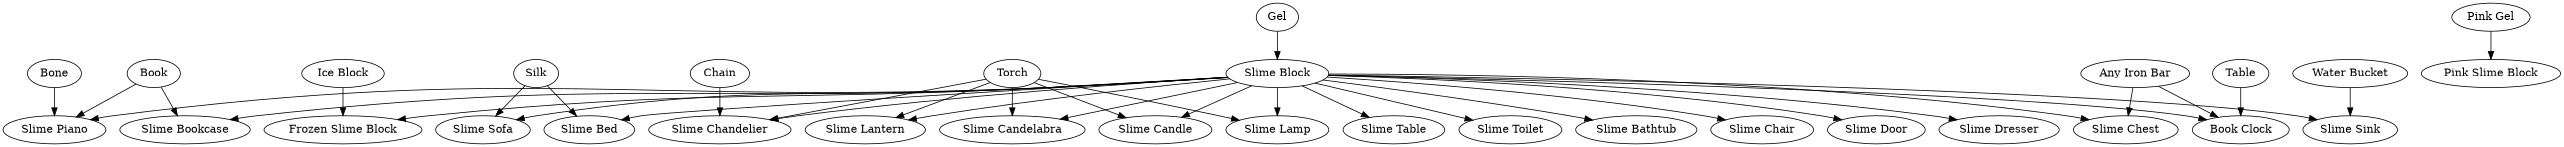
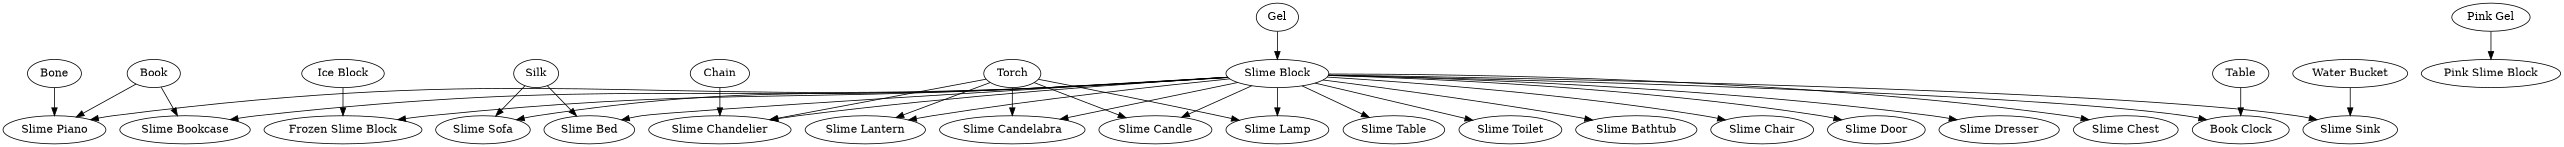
  digraph {
    edge [color=black]
    "Ice Block"
    "Frozen Slime Block"
    "Slime Block"
    "Slime Bathtub"
    "Slime Bed"
    "Slime Bookcase"
    "Slime Candelabra"
    "Slime Candle"
    "Slime Chair"
    "Slime Chandelier"
    "Slime Chest"
    n12 [label="Book Clock"]
    "Slime Door"
    "Slime Dresser"
    "Slime Lamp"
    "Slime Lantern"
    "Slime Piano"
    "Slime Sink"
    "Slime Sofa"
    "Slime Table"
    "Slime Toilet"
    "Pink Gel"
    "Pink Slime Block"
    Silk
    Gel
    Book
    Torch
    Chain
-   "Any Iron Bar"
    n30 [label=Table]
    Bone
    "Water Bucket"
    "Ice Block" -> "Frozen Slime Block"
    "Slime Block" -> "Frozen Slime Block"
    "Slime Block" -> "Slime Bathtub"
    "Slime Block" -> "Slime Bed"
    "Slime Block" -> "Slime Bookcase"
    "Slime Block" -> "Slime Candelabra"
    "Slime Block" -> "Slime Candle"
    "Slime Block" -> "Slime Chair"
    "Slime Block" -> "Slime Chandelier"
    "Slime Block" -> "Slime Chest"
    "Slime Block" -> n12
    "Slime Block" -> "Slime Door"
    "Slime Block" -> "Slime Dresser"
    "Slime Block" -> "Slime Lamp"
    "Slime Block" -> "Slime Lantern"
    "Slime Block" -> "Slime Piano"
    "Slime Block" -> "Slime Sink"
    "Slime Block" -> "Slime Sofa"
    "Slime Block" -> "Slime Table"
    "Slime Block" -> "Slime Toilet"
    "Pink Gel" -> "Pink Slime Block"
    Silk -> "Slime Bed"
    Silk -> "Slime Sofa"
    Gel -> "Slime Block"
    Book -> "Slime Bookcase"
    Book -> "Slime Piano"
    Torch -> "Slime Candelabra"
    Torch -> "Slime Candle"
    Torch -> "Slime Chandelier"
    Torch -> "Slime Lamp"
    Torch -> "Slime Lantern"
    Chain -> "Slime Chandelier"
-   "Any Iron Bar" -> "Slime Chest"
-   "Any Iron Bar" -> n12
    n30 -> n12
    Bone -> "Slime Piano"
    "Water Bucket" -> "Slime Sink"
  }
